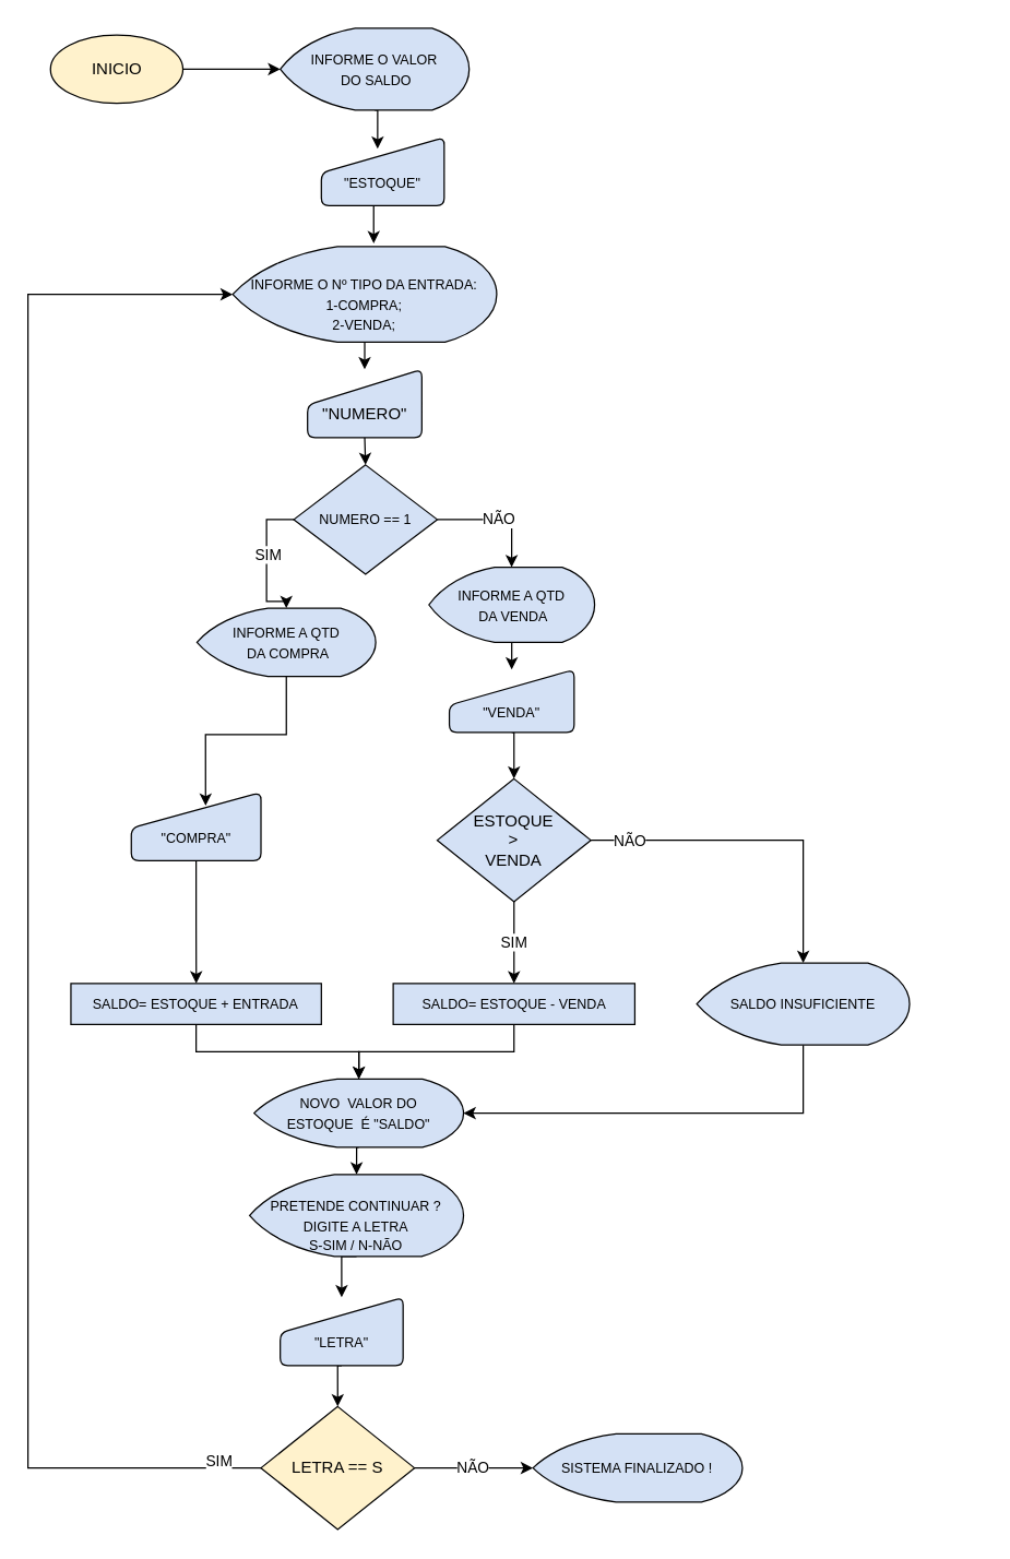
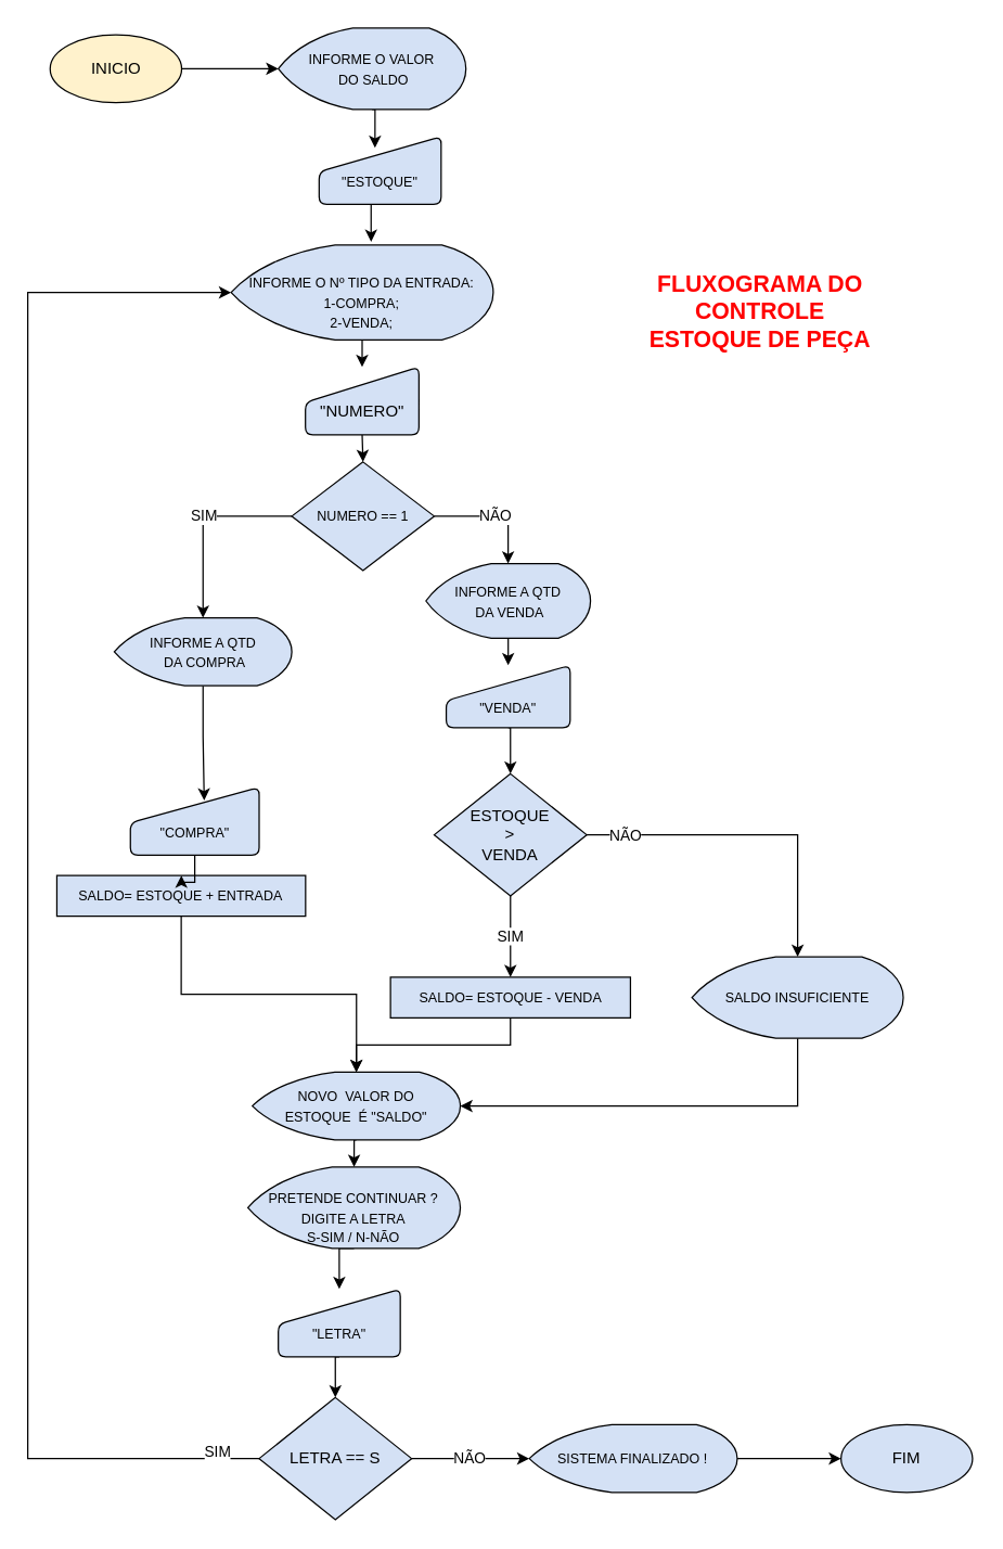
  <mxCell id="0" />
  <mxCell id="1" parent="0" />
  <mxCell id="2" style="edgeStyle=orthogonalEdgeStyle;rounded=0;orthogonalLoop=1;jettySize=auto;html=1;" parent="1" source="5" target="10" edge="1"><mxGeometry relative="1" as="geometry"><mxPoint x="653.285" y="790" as="targetPoint" /></mxGeometry></mxCell>
  <mxCell id="3" value="NÃO" style="edgeLabel;html=1;align=center;verticalAlign=middle;resizable=0;points=[];" parent="2" vertex="1" connectable="0"><mxGeometry x="-0.769" relative="1" as="geometry"><mxPoint as="offset" /></mxGeometry></mxCell>
  <mxCell id="4" value="SIM" style="edgeStyle=orthogonalEdgeStyle;rounded=0;orthogonalLoop=1;jettySize=auto;html=1;exitX=0.5;exitY=1;exitDx=0;exitDy=0;" parent="1" source="5" target="26" edge="1"><mxGeometry relative="1" as="geometry" /></mxCell>
  <mxCell id="5" value="ESTOQUE&lt;br&gt;&amp;gt;&lt;br&gt;VENDA" style="rhombus;whiteSpace=wrap;html=1;fillColor=#D4E1F5;" parent="1" vertex="1"><mxGeometry x="319.88" y="570" width="112.48" height="90" as="geometry" /></mxCell>
+ <mxCell id="6" value="FIM" style="ellipse;whiteSpace=wrap;html=1;fillColor=#D4E1F5;" parent="1" vertex="1"><mxGeometry x="620" y="1050" width="97.04" height="50" as="geometry" /></mxCell>
  <mxCell id="7" style="edgeStyle=orthogonalEdgeStyle;rounded=0;orthogonalLoop=1;jettySize=auto;html=1;exitX=1;exitY=0.5;exitDx=0;exitDy=0;entryX=0;entryY=0.5;entryDx=0;entryDy=0;entryPerimeter=0;" parent="1" source="8" target="13" edge="1"><mxGeometry relative="1" as="geometry" /></mxCell>
  <mxCell id="8" value="INICIO" style="ellipse;whiteSpace=wrap;html=1;fillColor=#fff2cc;" parent="1" vertex="1"><mxGeometry x="36.5" y="25" width="97.04" height="50" as="geometry" /></mxCell>
  <mxCell id="9" style="edgeStyle=orthogonalEdgeStyle;rounded=0;orthogonalLoop=1;jettySize=auto;html=1;entryX=1;entryY=0.5;entryDx=0;entryDy=0;entryPerimeter=0;" parent="1" source="10" target="32" edge="1"><mxGeometry relative="1" as="geometry"><Array as="points"><mxPoint x="588" y="815" /></Array></mxGeometry></mxCell>
  <mxCell id="10" value="&lt;span style=&quot;&quot;&gt;&lt;font style=&quot;font-size: 10px;&quot;&gt;SALDO INSUFICIENTE&lt;/font&gt;&lt;br&gt;&lt;/span&gt;" style="strokeWidth=1;html=1;shape=mxgraph.flowchart.display;whiteSpace=wrap;fillColor=#D4E1F5;" parent="1" vertex="1"><mxGeometry x="510" y="705" width="155.93" height="60" as="geometry" /></mxCell>
+ <mxCell id="11" value="&lt;font size=&quot;1&quot; color=&quot;#ff0000&quot; style=&quot;&quot;&gt;&lt;b style=&quot;font-size: 17px;&quot;&gt;FLUXOGRAMA DO CONTROLE ESTOQUE DE PEÇA&lt;/b&gt;&lt;/font&gt;" style="text;html=1;strokeColor=none;fillColor=none;align=center;verticalAlign=middle;whiteSpace=wrap;rounded=0;" parent="1" vertex="1"><mxGeometry x="470" y="200" width="181" height="60" as="geometry" /></mxCell>
  <mxCell id="12" style="edgeStyle=orthogonalEdgeStyle;rounded=0;orthogonalLoop=1;jettySize=auto;html=1;exitX=0.5;exitY=1;exitDx=0;exitDy=0;exitPerimeter=0;entryX=0.458;entryY=0.167;entryDx=0;entryDy=0;entryPerimeter=0;" parent="1" source="13" target="15" edge="1"><mxGeometry relative="1" as="geometry" /></mxCell>
  <mxCell id="13" value="&lt;span style=&quot;&quot;&gt;&lt;font style=&quot;font-size: 10px;&quot;&gt;INFORME O VALOR&lt;br&gt;&amp;nbsp;DO SALDO&lt;/font&gt;&lt;br&gt;&lt;/span&gt;" style="strokeWidth=1;html=1;shape=mxgraph.flowchart.display;whiteSpace=wrap;fillColor=#D4E1F5;" parent="1" vertex="1"><mxGeometry x="204.84" y="20" width="138.41" height="60" as="geometry" /></mxCell>
  <mxCell id="14" style="edgeStyle=orthogonalEdgeStyle;rounded=0;orthogonalLoop=1;jettySize=auto;html=1;exitX=0.5;exitY=1;exitDx=0;exitDy=0;entryX=0.534;entryY=-0.034;entryDx=0;entryDy=0;entryPerimeter=0;" parent="1" source="15" target="17" edge="1"><mxGeometry relative="1" as="geometry" /></mxCell>
  <mxCell id="15" value="&lt;font style=&quot;font-size: 10px;&quot;&gt;&lt;br&gt;&quot;ESTOQUE&quot;&lt;/font&gt;" style="html=1;strokeWidth=1;shape=manualInput;whiteSpace=wrap;rounded=1;size=26;arcSize=11;fillColor=#D4E1F5;" parent="1" vertex="1"><mxGeometry x="234.96" y="100" width="90" height="50" as="geometry" /></mxCell>
  <mxCell id="16" style="edgeStyle=orthogonalEdgeStyle;rounded=0;orthogonalLoop=1;jettySize=auto;html=1;exitX=0.5;exitY=1;exitDx=0;exitDy=0;exitPerimeter=0;" parent="1" source="17" target="22" edge="1"><mxGeometry relative="1" as="geometry" /></mxCell>
  <mxCell id="17" value="&lt;span style=&quot;font-size: 10px;&quot;&gt;&lt;br&gt;&lt;br&gt;INFORME O Nº TIPO DA ENTRADA:&lt;br&gt;1-COMPRA;&lt;br&gt;2-VENDA;&lt;br&gt;&lt;br&gt;&lt;/span&gt;" style="strokeWidth=1;html=1;shape=mxgraph.flowchart.display;whiteSpace=wrap;fillColor=#D4E1F5;" parent="1" vertex="1"><mxGeometry x="170" y="180" width="193.42" height="70" as="geometry" /></mxCell>
  <mxCell id="18" value="NÃO" style="edgeStyle=orthogonalEdgeStyle;rounded=0;orthogonalLoop=1;jettySize=auto;html=1;exitX=1;exitY=0.5;exitDx=0;exitDy=0;" parent="1" source="20" target="30" edge="1"><mxGeometry relative="1" as="geometry" /></mxCell>
  <mxCell id="19" value="SIM" style="edgeStyle=orthogonalEdgeStyle;rounded=0;orthogonalLoop=1;jettySize=auto;html=1;exitX=0;exitY=0.5;exitDx=0;exitDy=0;entryX=0.5;entryY=0;entryDx=0;entryDy=0;entryPerimeter=0;" parent="1" source="20" target="28" edge="1"><mxGeometry x="-0.078" relative="1" as="geometry"><mxPoint x="1" as="offset" /></mxGeometry></mxCell>
  <mxCell id="20" value="&lt;font style=&quot;font-size: 10px;&quot;&gt;NUMERO == 1&lt;/font&gt;" style="rhombus;whiteSpace=wrap;html=1;fillColor=#D4E1F5;" parent="1" vertex="1"><mxGeometry x="214.79" y="340" width="105.09" height="80" as="geometry" /></mxCell>
  <mxCell id="21" style="edgeStyle=orthogonalEdgeStyle;rounded=0;orthogonalLoop=1;jettySize=auto;html=1;exitX=0.5;exitY=1;exitDx=0;exitDy=0;entryX=0.5;entryY=0;entryDx=0;entryDy=0;" parent="1" source="22" target="20" edge="1"><mxGeometry relative="1" as="geometry" /></mxCell>
  <mxCell id="22" value="&lt;font style=&quot;font-size: 10px;&quot;&gt;&lt;br&gt;&lt;/font&gt;&quot;NUMERO&quot;" style="html=1;strokeWidth=1;shape=manualInput;whiteSpace=wrap;rounded=1;size=26;arcSize=11;fillColor=#D4E1F5;" parent="1" vertex="1"><mxGeometry x="224.85" y="270" width="83.73" height="50" as="geometry" /></mxCell>
  <mxCell id="23" style="edgeStyle=orthogonalEdgeStyle;rounded=0;orthogonalLoop=1;jettySize=auto;html=1;exitX=0.5;exitY=1;exitDx=0;exitDy=0;" parent="1" source="24" target="32" edge="1"><mxGeometry relative="1" as="geometry" /></mxCell>
- <mxCell id="24" value="&lt;div style=&quot;text-align: justify;&quot;&gt;&lt;font style=&quot;font-size: 10px;&quot;&gt;SALDO= ESTOQUE + ENTRADA&lt;/font&gt;&lt;/div&gt;" style="rounded=0;whiteSpace=wrap;html=1;fillColor=#D4E1F5;" parent="1" vertex="1"><mxGeometry x="51.46" y="720" width="183.5" height="30" as="geometry" /></mxCell>
+ <mxCell id="24" value="&lt;div style=&quot;text-align: justify;&quot;&gt;&lt;font style=&quot;font-size: 10px;&quot;&gt;SALDO= ESTOQUE + ENTRADA&lt;/font&gt;&lt;/div&gt;" style="rounded=0;whiteSpace=wrap;html=1;fillColor=#D4E1F5;" parent="1" vertex="1"><mxGeometry x="41.46" y="645" width="183.5" height="30" as="geometry" /></mxCell>
  <mxCell id="25" style="edgeStyle=orthogonalEdgeStyle;rounded=0;orthogonalLoop=1;jettySize=auto;html=1;entryX=0.5;entryY=0;entryDx=0;entryDy=0;entryPerimeter=0;" parent="1" source="26" target="32" edge="1"><mxGeometry relative="1" as="geometry" /></mxCell>
  <mxCell id="26" value="&lt;div style=&quot;text-align: justify;&quot;&gt;&lt;font style=&quot;font-size: 10px;&quot;&gt;SALDO= ESTOQUE - VENDA&lt;/font&gt;&lt;/div&gt;" style="rounded=0;whiteSpace=wrap;html=1;fillColor=#D4E1F5;" parent="1" vertex="1"><mxGeometry x="287.6" y="720" width="177.04" height="30" as="geometry" /></mxCell>
  <mxCell id="27" style="edgeStyle=orthogonalEdgeStyle;rounded=0;orthogonalLoop=1;jettySize=auto;html=1;entryX=0.573;entryY=0.193;entryDx=0;entryDy=0;entryPerimeter=0;" parent="1" source="28" target="34" edge="1"><mxGeometry relative="1" as="geometry" /></mxCell>
- <mxCell id="28" value="&lt;span style=&quot;&quot;&gt;&lt;font style=&quot;font-size: 10px;&quot;&gt;INFORME A QTD&lt;br&gt;&amp;nbsp;DA COMPRA&lt;/font&gt;&lt;br&gt;&lt;/span&gt;" style="strokeWidth=1;html=1;shape=mxgraph.flowchart.display;whiteSpace=wrap;fillColor=#D4E1F5;" parent="1" vertex="1"><mxGeometry x="143.82" y="445" width="130.97" height="50" as="geometry" /></mxCell>
+ <mxCell id="28" value="&lt;span style=&quot;&quot;&gt;&lt;font style=&quot;font-size: 10px;&quot;&gt;INFORME A QTD&lt;br&gt;&amp;nbsp;DA COMPRA&lt;/font&gt;&lt;br&gt;&lt;/span&gt;" style="strokeWidth=1;html=1;shape=mxgraph.flowchart.display;whiteSpace=wrap;fillColor=#D4E1F5;" parent="1" vertex="1"><mxGeometry x="83.82" y="455" width="130.97" height="50" as="geometry" /></mxCell>
  <mxCell id="29" style="edgeStyle=orthogonalEdgeStyle;rounded=0;orthogonalLoop=1;jettySize=auto;html=1;exitX=0.5;exitY=1;exitDx=0;exitDy=0;exitPerimeter=0;entryX=0.5;entryY=0;entryDx=0;entryDy=0;" parent="1" source="30" target="36" edge="1"><mxGeometry relative="1" as="geometry" /></mxCell>
  <mxCell id="30" value="&lt;span style=&quot;&quot;&gt;&lt;font style=&quot;font-size: 10px;&quot;&gt;INFORME A QTD&lt;br&gt;&amp;nbsp;DA VENDA&lt;/font&gt;&lt;br&gt;&lt;/span&gt;" style="strokeWidth=1;html=1;shape=mxgraph.flowchart.display;whiteSpace=wrap;fillColor=#D4E1F5;" parent="1" vertex="1"><mxGeometry x="313.74" y="415" width="121.42" height="55" as="geometry" /></mxCell>
  <mxCell id="31" style="edgeStyle=orthogonalEdgeStyle;rounded=0;orthogonalLoop=1;jettySize=auto;html=1;exitX=0.5;exitY=1;exitDx=0;exitDy=0;exitPerimeter=0;entryX=0.5;entryY=0;entryDx=0;entryDy=0;entryPerimeter=0;" parent="1" source="32" target="38" edge="1"><mxGeometry relative="1" as="geometry" /></mxCell>
  <mxCell id="32" value="&lt;span style=&quot;font-size: 10px;&quot;&gt;NOVO&amp;nbsp; VALOR DO &lt;br&gt;ESTOQUE&amp;nbsp;&amp;nbsp;É &quot;SALDO&quot;&lt;br&gt;&lt;/span&gt;" style="strokeWidth=1;html=1;shape=mxgraph.flowchart.display;whiteSpace=wrap;fillColor=#D4E1F5;" parent="1" vertex="1"><mxGeometry x="185.68" y="790" width="153.45" height="50" as="geometry" /></mxCell>
  <mxCell id="33" style="edgeStyle=orthogonalEdgeStyle;rounded=0;orthogonalLoop=1;jettySize=auto;html=1;" parent="1" source="34" target="24" edge="1"><mxGeometry relative="1" as="geometry" /></mxCell>
  <mxCell id="34" value="&lt;font style=&quot;font-size: 10px;&quot;&gt;&lt;br&gt;&quot;COMPRA&quot;&lt;/font&gt;" style="html=1;strokeWidth=1;shape=manualInput;whiteSpace=wrap;rounded=1;size=26;arcSize=11;fillColor=#D4E1F5;" parent="1" vertex="1"><mxGeometry x="95.72" y="580" width="94.98" height="50" as="geometry" /></mxCell>
  <mxCell id="35" style="edgeStyle=orthogonalEdgeStyle;rounded=0;orthogonalLoop=1;jettySize=auto;html=1;exitX=0.5;exitY=1;exitDx=0;exitDy=0;entryX=0.5;entryY=0;entryDx=0;entryDy=0;" parent="1" source="36" target="5" edge="1"><mxGeometry relative="1" as="geometry" /></mxCell>
  <mxCell id="36" value="&lt;font style=&quot;font-size: 10px;&quot;&gt;&lt;br&gt;&quot;VENDA&quot;&lt;/font&gt;" style="html=1;strokeWidth=1;shape=manualInput;whiteSpace=wrap;rounded=1;size=26;arcSize=11;fillColor=#D4E1F5;" parent="1" vertex="1"><mxGeometry x="328.75" y="490" width="91.41" height="46" as="geometry" /></mxCell>
  <mxCell id="37" style="edgeStyle=orthogonalEdgeStyle;rounded=0;orthogonalLoop=1;jettySize=auto;html=1;exitX=0.5;exitY=1;exitDx=0;exitDy=0;exitPerimeter=0;entryX=0.5;entryY=0;entryDx=0;entryDy=0;" parent="1" source="38" target="40" edge="1"><mxGeometry relative="1" as="geometry" /></mxCell>
  <mxCell id="38" value="&lt;span style=&quot;font-size: 10px;&quot;&gt;&lt;br&gt;PRETENDE CONTINUAR ?&lt;br&gt;DIGITE A LETRA&lt;br&gt;S-SIM / N-NÃO&lt;br&gt;&lt;/span&gt;" style="strokeWidth=1;html=1;shape=mxgraph.flowchart.display;whiteSpace=wrap;fillColor=#D4E1F5;" parent="1" vertex="1"><mxGeometry x="182.38" y="860" width="156.75" height="60" as="geometry" /></mxCell>
  <mxCell id="39" style="edgeStyle=orthogonalEdgeStyle;rounded=0;orthogonalLoop=1;jettySize=auto;html=1;exitX=0.5;exitY=1;exitDx=0;exitDy=0;entryX=0.5;entryY=0;entryDx=0;entryDy=0;" parent="1" source="40" target="43" edge="1"><mxGeometry relative="1" as="geometry" /></mxCell>
  <mxCell id="40" value="&lt;font style=&quot;font-size: 10px;&quot;&gt;&lt;br&gt;&quot;LETRA&quot;&lt;/font&gt;" style="html=1;strokeWidth=1;shape=manualInput;whiteSpace=wrap;rounded=1;size=26;arcSize=11;fillColor=#D4E1F5;" parent="1" vertex="1"><mxGeometry x="204.84" y="950" width="90" height="50" as="geometry" /></mxCell>
  <mxCell id="41" value="SIM" style="edgeStyle=orthogonalEdgeStyle;rounded=0;orthogonalLoop=1;jettySize=auto;html=1;entryX=0;entryY=0.5;entryDx=0;entryDy=0;entryPerimeter=0;" parent="1" source="43" target="17" edge="1"><mxGeometry x="-0.948" y="-5" relative="1" as="geometry"><Array as="points"><mxPoint x="20" y="1075" /><mxPoint x="20" y="215" /></Array><mxPoint as="offset" /></mxGeometry></mxCell>
  <mxCell id="42" value="NÃO" style="edgeStyle=orthogonalEdgeStyle;rounded=0;orthogonalLoop=1;jettySize=auto;html=1;exitX=1;exitY=0.5;exitDx=0;exitDy=0;" edge="1" parent="1" source="43" target="45"><mxGeometry relative="1" as="geometry" /></mxCell>
- <mxCell id="43" value="LETRA == S" style="rhombus;whiteSpace=wrap;html=1;fillColor=#fff2cc;" parent="1" vertex="1"><mxGeometry x="190.7" y="1030" width="112.48" height="90" as="geometry" /></mxCell>
+ <mxCell id="43" value="LETRA == S" style="rhombus;whiteSpace=wrap;html=1;fillColor=#D4E1F5;" parent="1" vertex="1"><mxGeometry x="190.7" y="1030" width="112.48" height="90" as="geometry" /></mxCell>
+ <mxCell id="44" style="edgeStyle=orthogonalEdgeStyle;rounded=0;orthogonalLoop=1;jettySize=auto;html=1;exitX=1;exitY=0.5;exitDx=0;exitDy=0;exitPerimeter=0;entryX=0;entryY=0.5;entryDx=0;entryDy=0;" edge="1" parent="1" source="45" target="6"><mxGeometry relative="1" as="geometry" /></mxCell>
  <mxCell id="45" value="&lt;span style=&quot;font-size: 10px;&quot;&gt;SISTEMA FINALIZADO !&lt;br&gt;&lt;/span&gt;" style="strokeWidth=1;html=1;shape=mxgraph.flowchart.display;whiteSpace=wrap;fillColor=#D4E1F5;" vertex="1" parent="1"><mxGeometry x="390" y="1050" width="153.45" height="50" as="geometry" /></mxCell>
